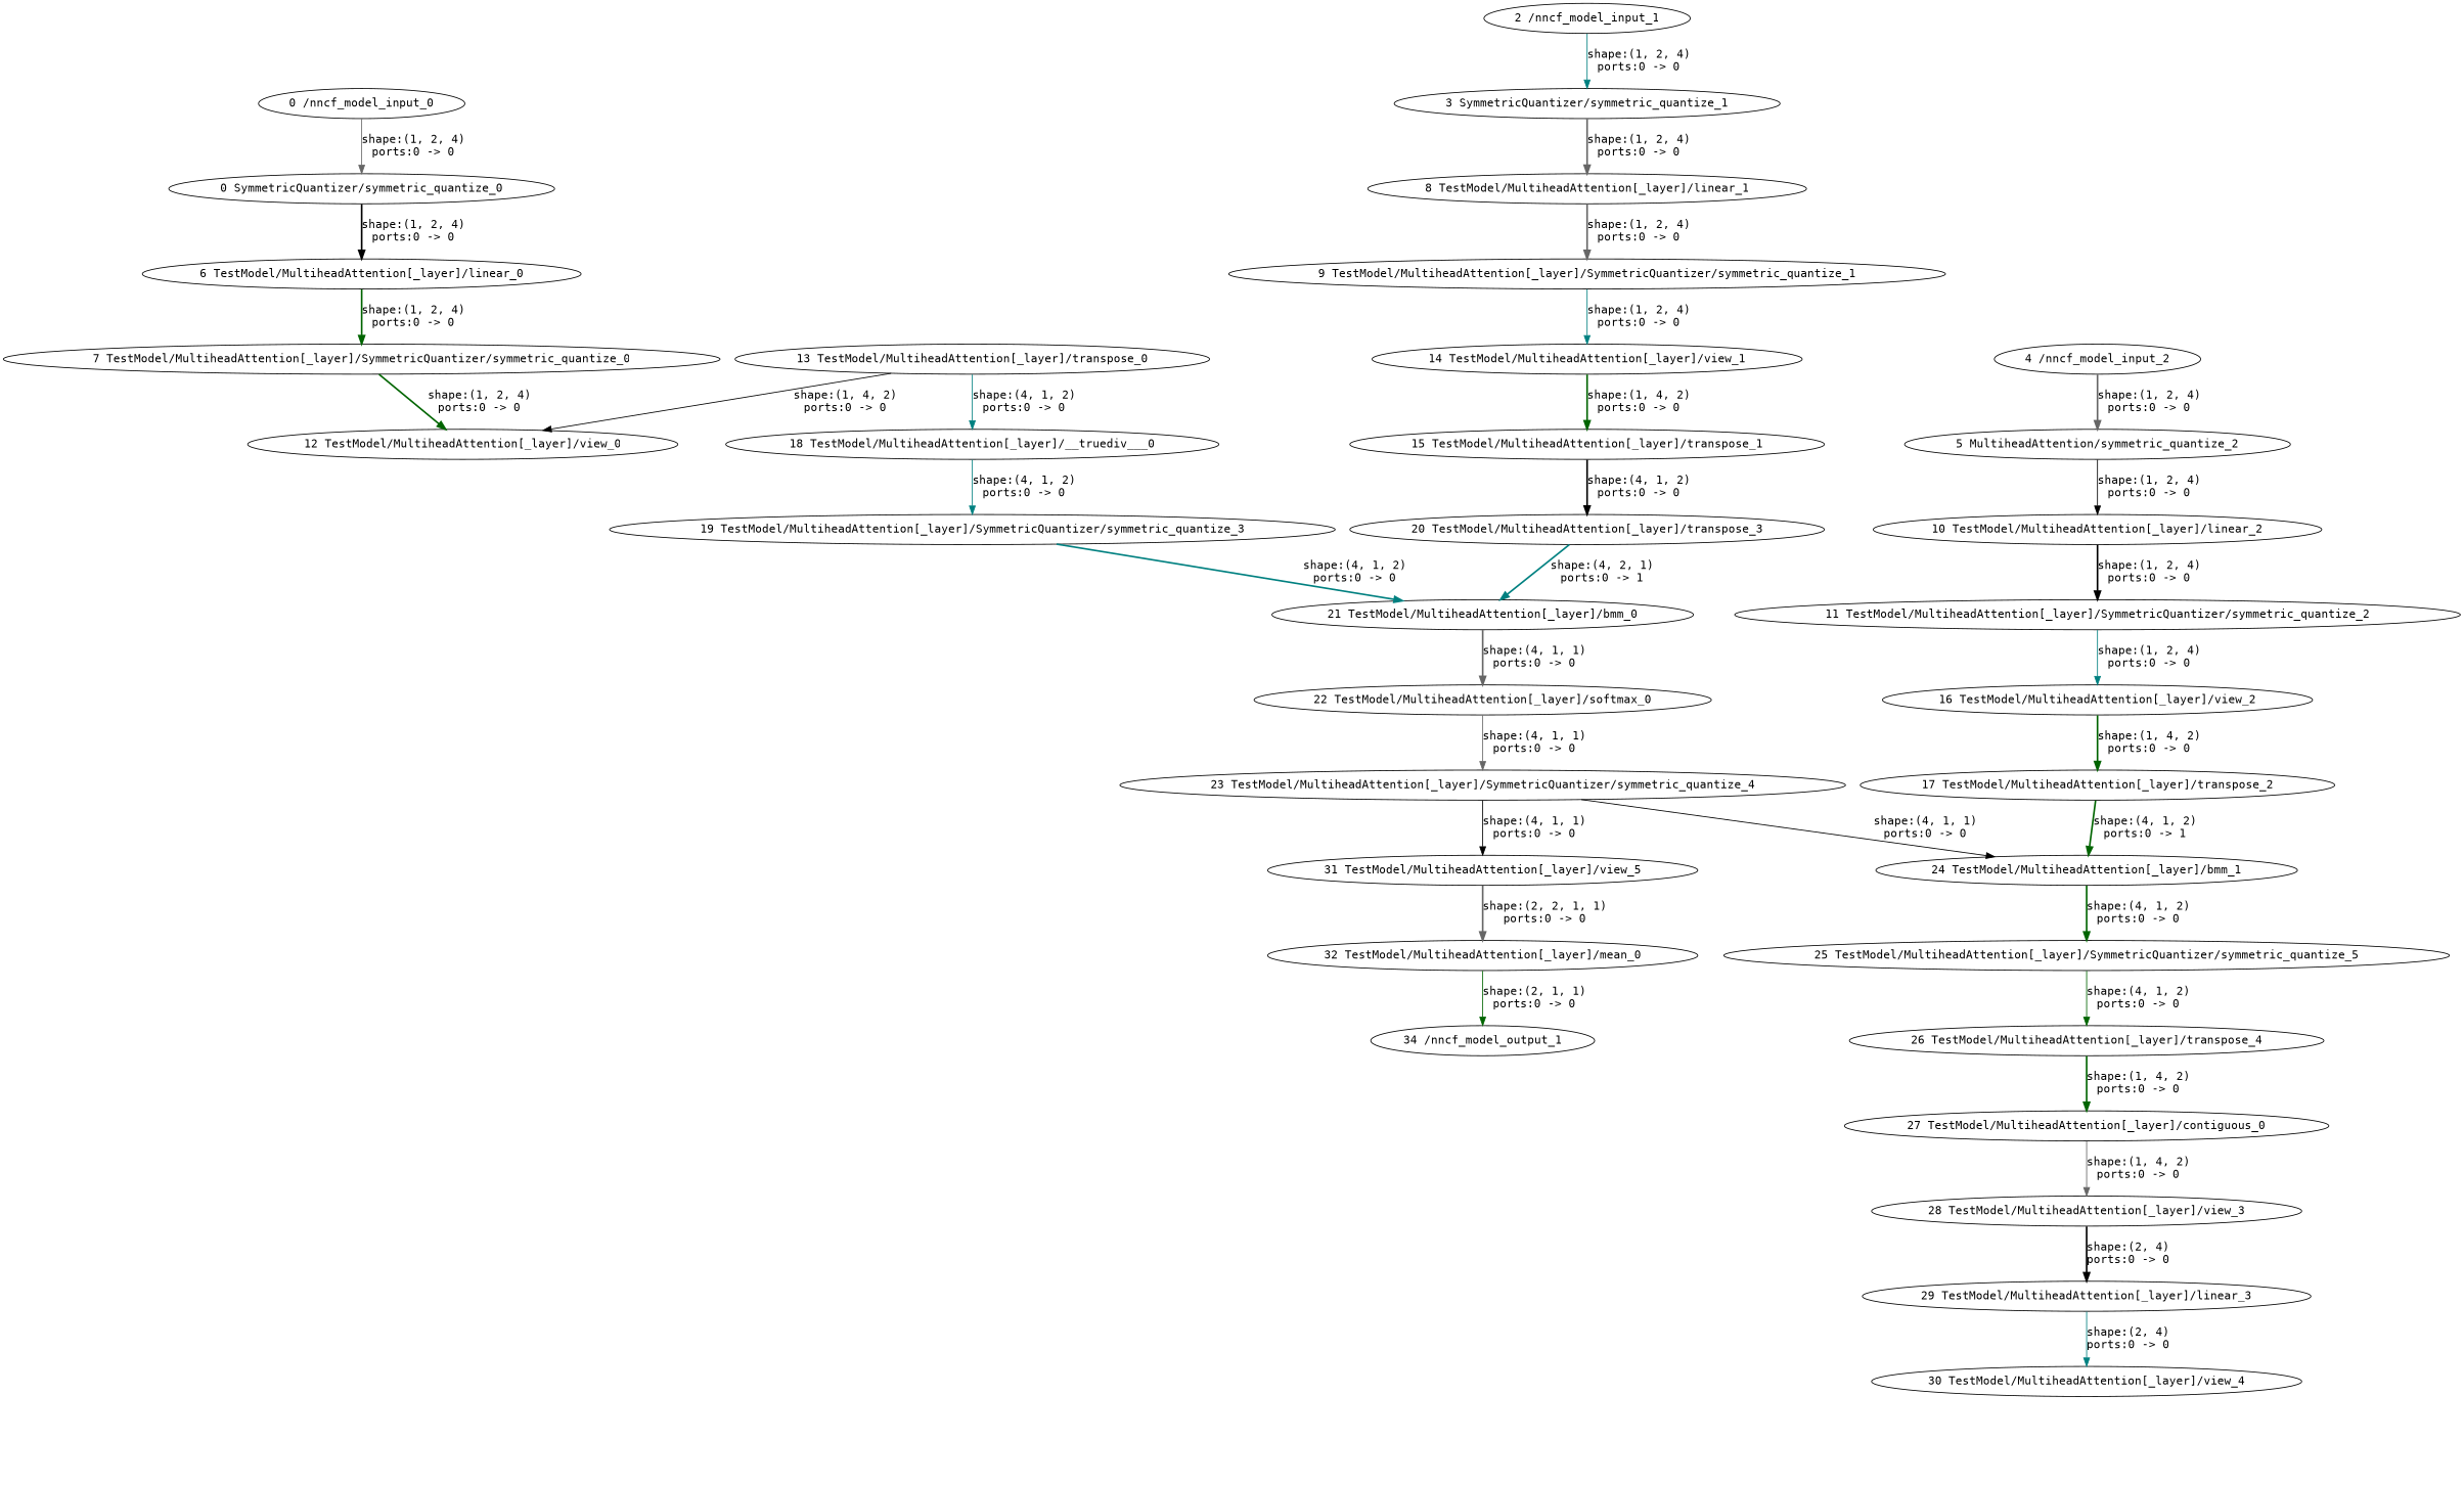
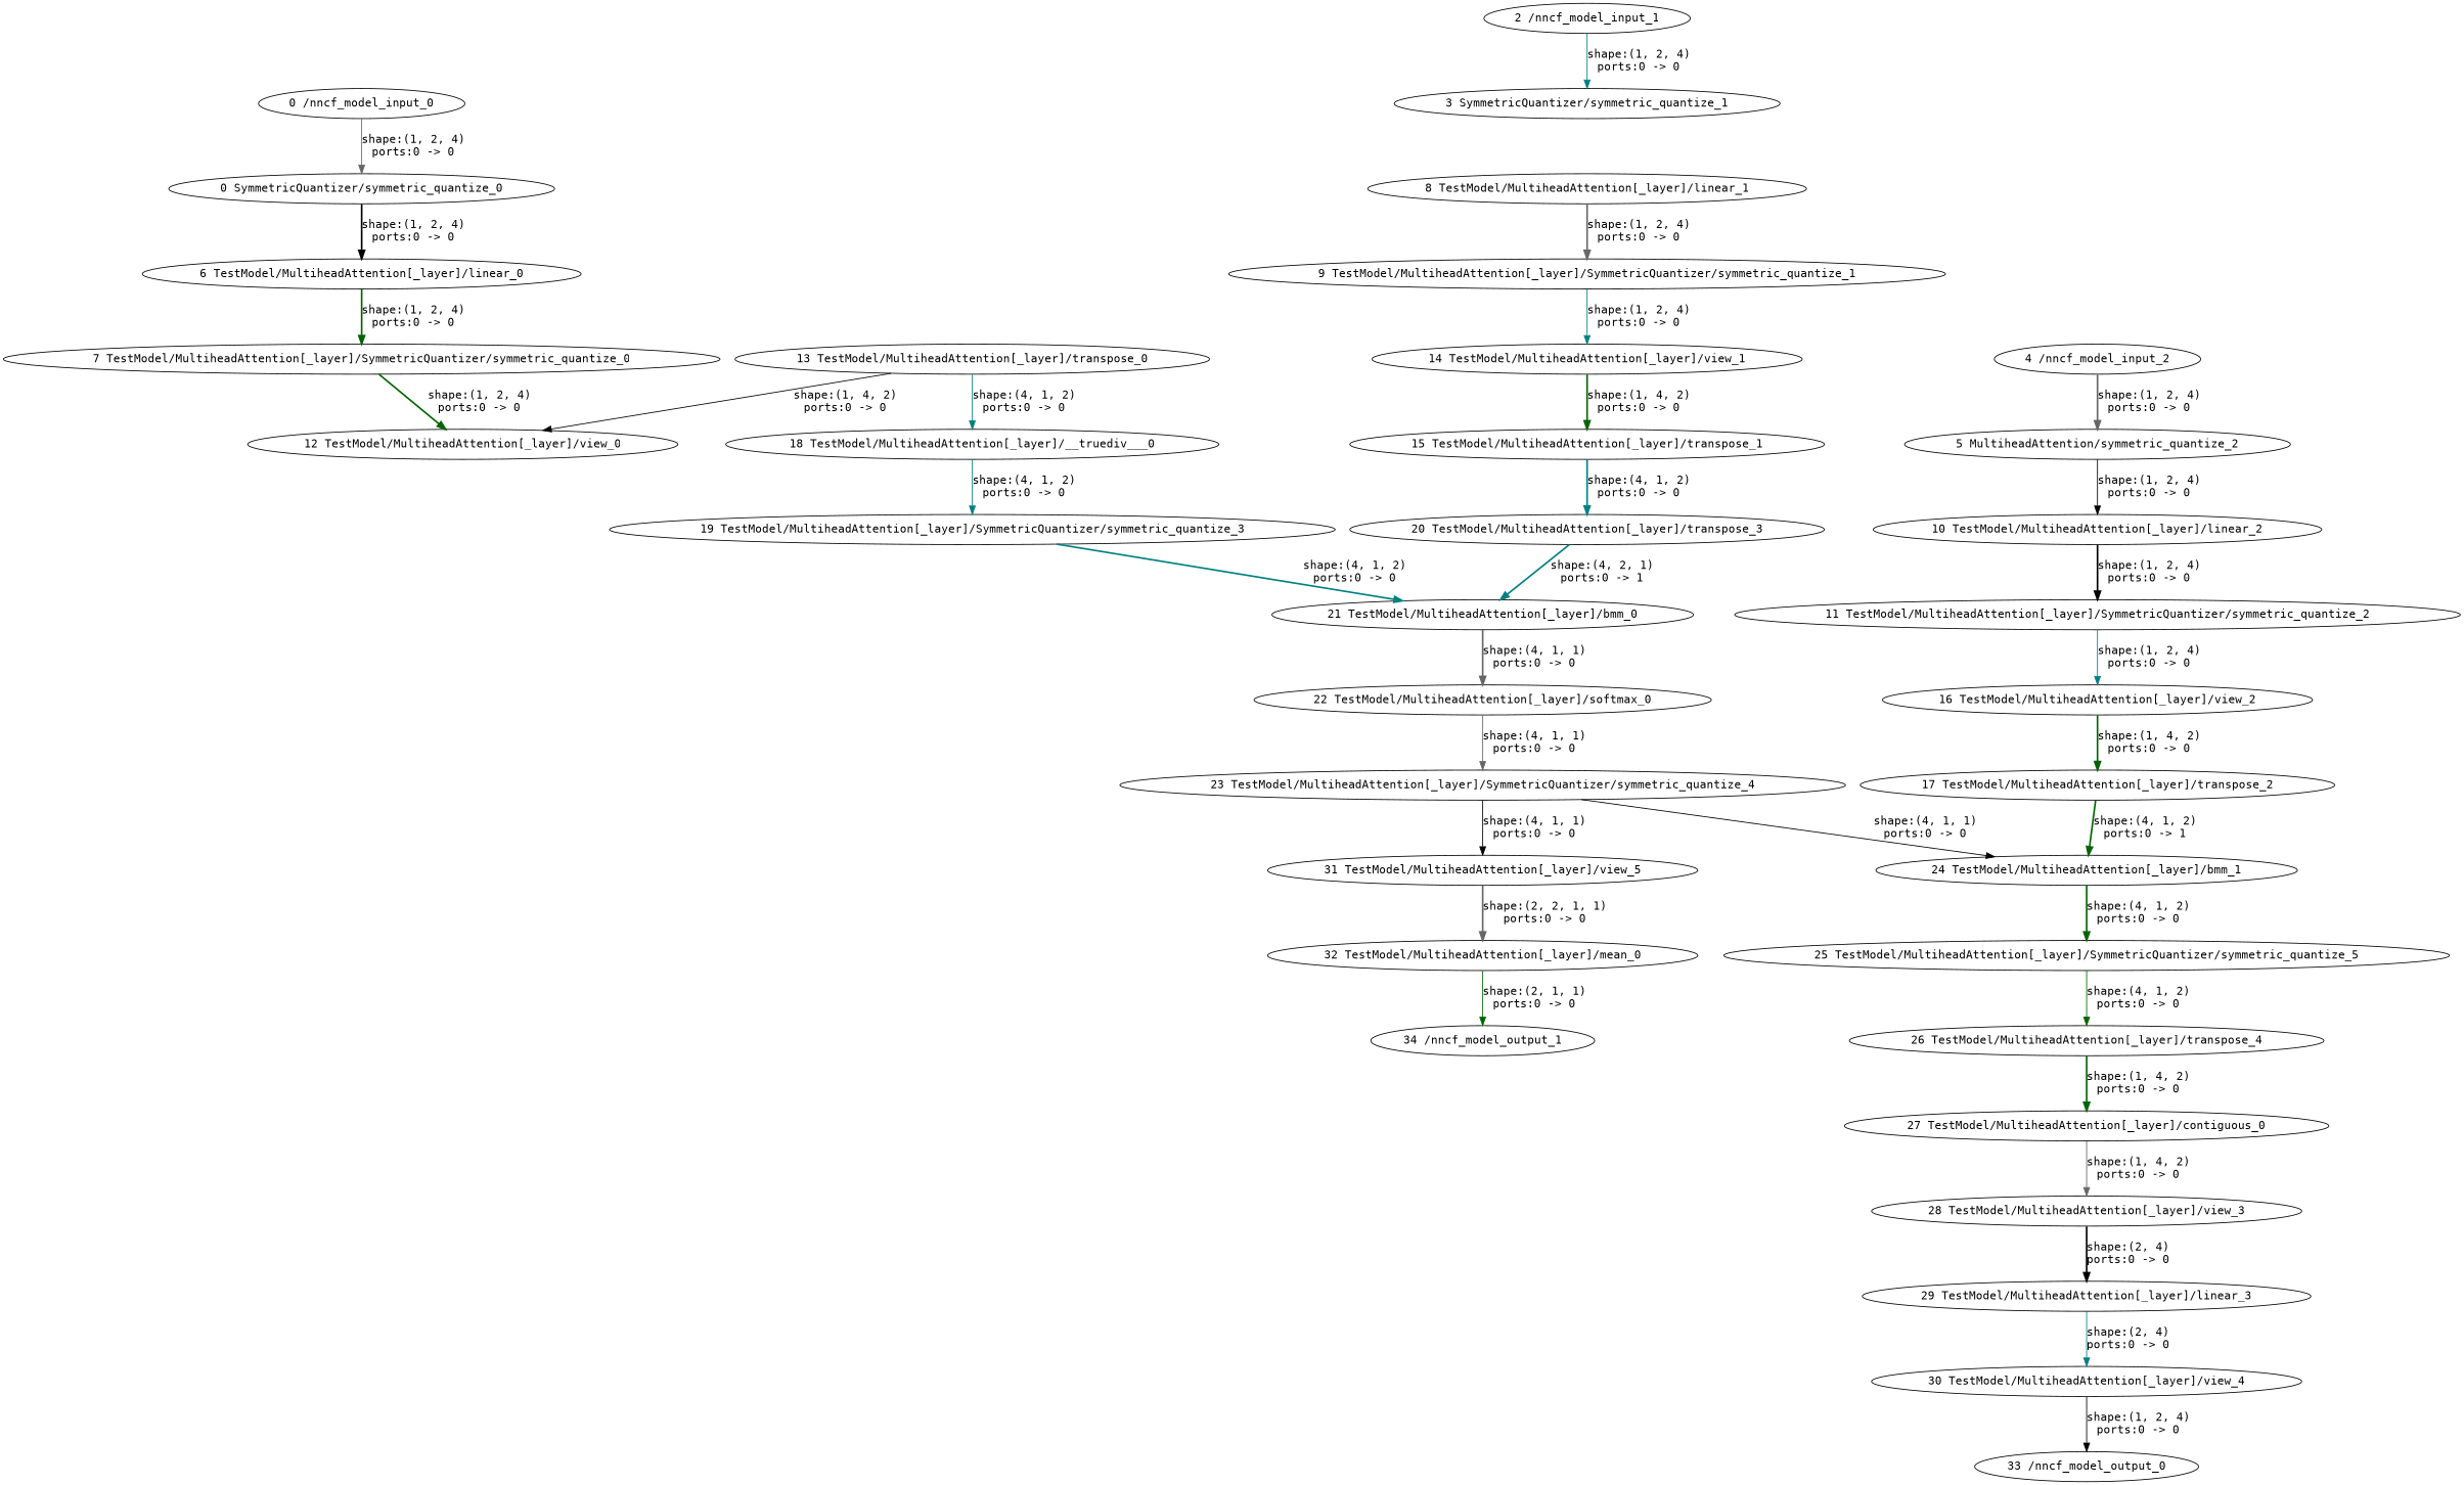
  strict digraph {
    fontname="DejaVu Sans Mono"
    node [fontname="DejaVu Sans Mono" type=symmetric_quantize]
    edge [color=black fontname="DejaVu Sans Mono" style=bold]
    "0 /nncf_model_input_0" [type=nncf_model_input]
    n2 [label="0 SymmetricQuantizer/symmetric_quantize_0"]
    "6 TestModel/MultiheadAttention[_layer]/linear_0" [type=linear]
    "7 TestModel/MultiheadAttention[_layer]/SymmetricQuantizer/symmetric_quantize_0"
    "2 /nncf_model_input_1" [type=nncf_model_input]
    "3 SymmetricQuantizer/symmetric_quantize_1"
    "8 TestModel/MultiheadAttention[_layer]/linear_1" [type=linear]
    "9 TestModel/MultiheadAttention[_layer]/SymmetricQuantizer/symmetric_quantize_1"
    "4 /nncf_model_input_2" [type=nncf_model_input]
    n10 [label="5 MultiheadAttention/symmetric_quantize_2"]
    "10 TestModel/MultiheadAttention[_layer]/linear_2" [type=linear]
    "11 TestModel/MultiheadAttention[_layer]/SymmetricQuantizer/symmetric_quantize_2"
    "12 TestModel/MultiheadAttention[_layer]/view_0" [type=view]
    "14 TestModel/MultiheadAttention[_layer]/view_1" [type=view]
    "15 TestModel/MultiheadAttention[_layer]/transpose_1" [type=transpose]
    "16 TestModel/MultiheadAttention[_layer]/view_2" [type=view]
    "17 TestModel/MultiheadAttention[_layer]/transpose_2" [type=transpose]
    "13 TestModel/MultiheadAttention[_layer]/transpose_0" [type=transpose]
    "18 TestModel/MultiheadAttention[_layer]/__truediv___0" [type=__truediv__]
    "19 TestModel/MultiheadAttention[_layer]/SymmetricQuantizer/symmetric_quantize_3"
    "20 TestModel/MultiheadAttention[_layer]/transpose_3" [type=transpose]
    "21 TestModel/MultiheadAttention[_layer]/bmm_0" [type=bmm]
    "24 TestModel/MultiheadAttention[_layer]/bmm_1" [type=bmm]
    "25 TestModel/MultiheadAttention[_layer]/SymmetricQuantizer/symmetric_quantize_5"
    "22 TestModel/MultiheadAttention[_layer]/softmax_0" [type=softmax]
    "23 TestModel/MultiheadAttention[_layer]/SymmetricQuantizer/symmetric_quantize_4"
    "31 TestModel/MultiheadAttention[_layer]/view_5" [type=view]
    "32 TestModel/MultiheadAttention[_layer]/mean_0" [type=mean]
    "26 TestModel/MultiheadAttention[_layer]/transpose_4" [type=transpose]
    "27 TestModel/MultiheadAttention[_layer]/contiguous_0" [type=contiguous]
    "28 TestModel/MultiheadAttention[_layer]/view_3" [type=view]
    "29 TestModel/MultiheadAttention[_layer]/linear_3" [type=linear]
    "30 TestModel/MultiheadAttention[_layer]/view_4" [type=view]
+   "33 /nncf_model_output_0" [type=nncf_model_output]
    "34 /nncf_model_output_1" [type=nncf_model_output]
    "0 /nncf_model_input_0" -> n2 [color=gray40 label="shape:(1, 2, 4)\nports:0 -> 0" style=solid]
    n2 -> "6 TestModel/MultiheadAttention[_layer]/linear_0" [label="shape:(1, 2, 4)\nports:0 -> 0"]
    "6 TestModel/MultiheadAttention[_layer]/linear_0" -> "7 TestModel/MultiheadAttention[_layer]/SymmetricQuantizer/symmetric_quantize_0" [color=darkgreen label="shape:(1, 2, 4)\nports:0 -> 0"]
    "7 TestModel/MultiheadAttention[_layer]/SymmetricQuantizer/symmetric_quantize_0" -> "12 TestModel/MultiheadAttention[_layer]/view_0" [color=darkgreen label="shape:(1, 2, 4)\nports:0 -> 0"]
    "2 /nncf_model_input_1" -> "3 SymmetricQuantizer/symmetric_quantize_1" [color=teal label="shape:(1, 2, 4)\nports:0 -> 0" style=solid]
-   "3 SymmetricQuantizer/symmetric_quantize_1" -> "8 TestModel/MultiheadAttention[_layer]/linear_1" [color=gray40 label="shape:(1, 2, 4)\nports:0 -> 0"]
    "8 TestModel/MultiheadAttention[_layer]/linear_1" -> "9 TestModel/MultiheadAttention[_layer]/SymmetricQuantizer/symmetric_quantize_1" [color=gray40 label="shape:(1, 2, 4)\nports:0 -> 0"]
    "9 TestModel/MultiheadAttention[_layer]/SymmetricQuantizer/symmetric_quantize_1" -> "14 TestModel/MultiheadAttention[_layer]/view_1" [color=teal label="shape:(1, 2, 4)\nports:0 -> 0" style=solid]
    "4 /nncf_model_input_2" -> n10 [color=gray40 label="shape:(1, 2, 4)\nports:0 -> 0"]
    n10 -> "10 TestModel/MultiheadAttention[_layer]/linear_2" [label="shape:(1, 2, 4)\nports:0 -> 0" style=solid]
    "10 TestModel/MultiheadAttention[_layer]/linear_2" -> "11 TestModel/MultiheadAttention[_layer]/SymmetricQuantizer/symmetric_quantize_2" [label="shape:(1, 2, 4)\nports:0 -> 0"]
    "11 TestModel/MultiheadAttention[_layer]/SymmetricQuantizer/symmetric_quantize_2" -> "16 TestModel/MultiheadAttention[_layer]/view_2" [color=teal label="shape:(1, 2, 4)\nports:0 -> 0" style=solid]
    "14 TestModel/MultiheadAttention[_layer]/view_1" -> "15 TestModel/MultiheadAttention[_layer]/transpose_1" [color=darkgreen label="shape:(1, 4, 2)\nports:0 -> 0"]
-   "15 TestModel/MultiheadAttention[_layer]/transpose_1" -> "20 TestModel/MultiheadAttention[_layer]/transpose_3" [label="shape:(4, 1, 2)\nports:0 -> 0"]
+   "15 TestModel/MultiheadAttention[_layer]/transpose_1" -> "20 TestModel/MultiheadAttention[_layer]/transpose_3" [color=teal label="shape:(4, 1, 2)\nports:0 -> 0"]
    "16 TestModel/MultiheadAttention[_layer]/view_2" -> "17 TestModel/MultiheadAttention[_layer]/transpose_2" [color=darkgreen label="shape:(1, 4, 2)\nports:0 -> 0"]
    "17 TestModel/MultiheadAttention[_layer]/transpose_2" -> "24 TestModel/MultiheadAttention[_layer]/bmm_1" [color=darkgreen label="shape:(4, 1, 2)\nports:0 -> 1"]
    "13 TestModel/MultiheadAttention[_layer]/transpose_0" -> "12 TestModel/MultiheadAttention[_layer]/view_0" [label="shape:(1, 4, 2)\nports:0 -> 0" style=solid]
    "13 TestModel/MultiheadAttention[_layer]/transpose_0" -> "18 TestModel/MultiheadAttention[_layer]/__truediv___0" [color=teal label="shape:(4, 1, 2)\nports:0 -> 0" style=solid]
    "18 TestModel/MultiheadAttention[_layer]/__truediv___0" -> "19 TestModel/MultiheadAttention[_layer]/SymmetricQuantizer/symmetric_quantize_3" [color=teal label="shape:(4, 1, 2)\nports:0 -> 0" style=solid]
    "19 TestModel/MultiheadAttention[_layer]/SymmetricQuantizer/symmetric_quantize_3" -> "21 TestModel/MultiheadAttention[_layer]/bmm_0" [color=teal label="shape:(4, 1, 2)\nports:0 -> 0"]
    "20 TestModel/MultiheadAttention[_layer]/transpose_3" -> "21 TestModel/MultiheadAttention[_layer]/bmm_0" [color=teal label="shape:(4, 2, 1)\nports:0 -> 1"]
    "21 TestModel/MultiheadAttention[_layer]/bmm_0" -> "22 TestModel/MultiheadAttention[_layer]/softmax_0" [color=gray40 label="shape:(4, 1, 1)\nports:0 -> 0"]
    "24 TestModel/MultiheadAttention[_layer]/bmm_1" -> "25 TestModel/MultiheadAttention[_layer]/SymmetricQuantizer/symmetric_quantize_5" [color=darkgreen label="shape:(4, 1, 2)\nports:0 -> 0"]
    "25 TestModel/MultiheadAttention[_layer]/SymmetricQuantizer/symmetric_quantize_5" -> "26 TestModel/MultiheadAttention[_layer]/transpose_4" [color=darkgreen label="shape:(4, 1, 2)\nports:0 -> 0" style=solid]
    "22 TestModel/MultiheadAttention[_layer]/softmax_0" -> "23 TestModel/MultiheadAttention[_layer]/SymmetricQuantizer/symmetric_quantize_4" [color=gray40 label="shape:(4, 1, 1)\nports:0 -> 0" style=solid]
    "23 TestModel/MultiheadAttention[_layer]/SymmetricQuantizer/symmetric_quantize_4" -> "24 TestModel/MultiheadAttention[_layer]/bmm_1" [label="shape:(4, 1, 1)\nports:0 -> 0" style=solid]
    "23 TestModel/MultiheadAttention[_layer]/SymmetricQuantizer/symmetric_quantize_4" -> "31 TestModel/MultiheadAttention[_layer]/view_5" [label="shape:(4, 1, 1)\nports:0 -> 0" style=solid]
    "31 TestModel/MultiheadAttention[_layer]/view_5" -> "32 TestModel/MultiheadAttention[_layer]/mean_0" [color=gray40 label="shape:(2, 2, 1, 1)\nports:0 -> 0"]
    "32 TestModel/MultiheadAttention[_layer]/mean_0" -> "34 /nncf_model_output_1" [color=darkgreen label="shape:(2, 1, 1)\nports:0 -> 0" style=solid]
    "26 TestModel/MultiheadAttention[_layer]/transpose_4" -> "27 TestModel/MultiheadAttention[_layer]/contiguous_0" [color=darkgreen label="shape:(1, 4, 2)\nports:0 -> 0"]
    "27 TestModel/MultiheadAttention[_layer]/contiguous_0" -> "28 TestModel/MultiheadAttention[_layer]/view_3" [color=gray40 label="shape:(1, 4, 2)\nports:0 -> 0" style=solid]
    "28 TestModel/MultiheadAttention[_layer]/view_3" -> "29 TestModel/MultiheadAttention[_layer]/linear_3" [label="shape:(2, 4)\nports:0 -> 0"]
    "29 TestModel/MultiheadAttention[_layer]/linear_3" -> "30 TestModel/MultiheadAttention[_layer]/view_4" [color=teal label="shape:(2, 4)\nports:0 -> 0" style=solid]
+   "30 TestModel/MultiheadAttention[_layer]/view_4" -> "33 /nncf_model_output_0" [label="shape:(1, 2, 4)\nports:0 -> 0" style=solid]
  }
